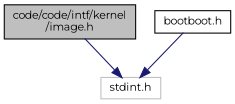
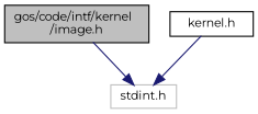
  digraph {
    fontname=Montserrat
    node [color=black fillcolor=white fontname=Montserrat fontsize=10 shape=record style=filled]
    edge [color=midnightblue fontname=Montserrat fontsize=10 labelfontname=Helvetica labelfontsize=10 style=solid]
-   n1 [fillcolor=grey75 fontcolor=black height=0.2 label="code/code/intf/kernel\l/image.h" width=0.4]
+   n1 [fillcolor=grey75 fontcolor=black height=0.2 label="gos/code/intf/kernel\l/image.h" width=0.4]
    n2 [color=grey75 height=0.2 label="stdint.h" width=0.4]
-   n3 [height=0.2 label="bootboot.h" width=0.4]
+   n3 [height=0.2 label="kernel.h" width=0.4]
    n1 -> n2
    n3 -> n2
  }
